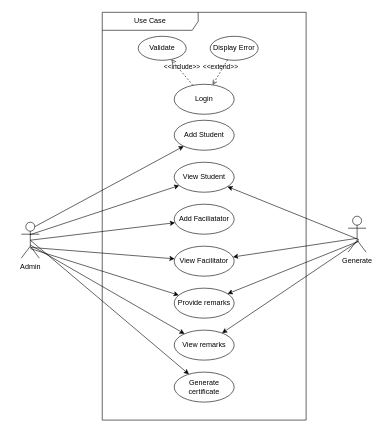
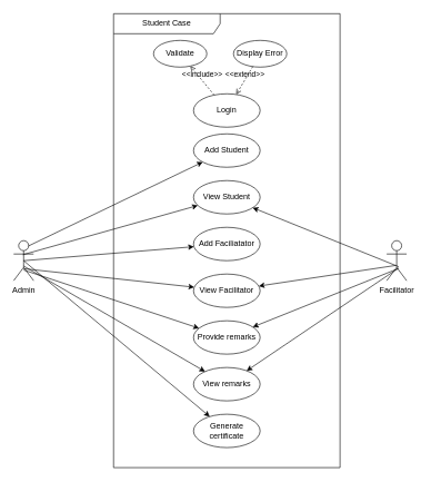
  <mxCell id="0" />
  <mxCell id="1" parent="0" />
  <mxCell id="2" style="rounded=0;orthogonalLoop=1;jettySize=auto;html=1;exitX=0.533;exitY=0.183;exitDx=0;exitDy=0;exitPerimeter=0;" parent="1" source="3" target="4" edge="1"><mxGeometry relative="1" as="geometry" /></mxCell>
- <mxCell id="3" value="Admin" style="shape=umlActor;verticalLabelPosition=bottom;verticalAlign=top;html=1;" parent="1" vertex="1"><mxGeometry x="35" y="370" width="30" height="60" as="geometry" /></mxCell>
+ <mxCell id="3" value="Admin" style="shape=umlActor;verticalLabelPosition=bottom;verticalAlign=top;html=1;" parent="1" vertex="1"><mxGeometry x="20" y="360" width="30" height="60" as="geometry" /></mxCell>
  <mxCell id="4" value="Add Student" style="ellipse;whiteSpace=wrap;html=1;" parent="1" vertex="1"><mxGeometry x="290" y="200" width="100" height="50" as="geometry" /></mxCell>
  <mxCell id="5" value="View Student" style="ellipse;whiteSpace=wrap;html=1;" parent="1" vertex="1"><mxGeometry x="290" y="270" width="100" height="50" as="geometry" /></mxCell>
  <mxCell id="6" value="Add Faciliatator" style="ellipse;whiteSpace=wrap;html=1;" parent="1" vertex="1"><mxGeometry x="290" y="340" width="100" height="50" as="geometry" /></mxCell>
  <mxCell id="7" value="View Facilitator" style="ellipse;whiteSpace=wrap;html=1;" parent="1" vertex="1"><mxGeometry x="290" y="410" width="100" height="50" as="geometry" /></mxCell>
  <mxCell id="8" value="Provide remarks" style="ellipse;whiteSpace=wrap;html=1;" parent="1" vertex="1"><mxGeometry x="290" y="480" width="100" height="50" as="geometry" /></mxCell>
  <mxCell id="9" value="View remarks" style="ellipse;whiteSpace=wrap;html=1;" parent="1" vertex="1"><mxGeometry x="290" y="550" width="100" height="50" as="geometry" /></mxCell>
  <mxCell id="10" value="Generate certificate" style="ellipse;whiteSpace=wrap;html=1;" parent="1" vertex="1"><mxGeometry x="290" y="620" width="100" height="50" as="geometry" /></mxCell>
  <mxCell id="11" style="rounded=0;orthogonalLoop=1;jettySize=auto;html=1;exitX=0.6;exitY=0.65;exitDx=0;exitDy=0;exitPerimeter=0;" parent="1" source="12" target="5" edge="1"><mxGeometry relative="1" as="geometry" /></mxCell>
- <mxCell id="12" value="Generate" style="shape=umlActor;verticalLabelPosition=bottom;verticalAlign=top;html=1;" parent="1" vertex="1"><mxGeometry x="580" y="360" width="30" height="60" as="geometry" /></mxCell>
+ <mxCell id="12" value="Facilitator" style="shape=umlActor;verticalLabelPosition=bottom;verticalAlign=top;html=1;" parent="1" vertex="1"><mxGeometry x="580" y="360" width="30" height="60" as="geometry" /></mxCell>
  <mxCell id="13" style="rounded=0;orthogonalLoop=1;jettySize=auto;html=1;exitX=0.467;exitY=0.35;exitDx=0;exitDy=0;exitPerimeter=0;" parent="1" source="3" target="5" edge="1"><mxGeometry relative="1" as="geometry"><mxPoint x="76" y="451" as="sourcePoint" /><mxPoint x="299" y="293" as="targetPoint" /></mxGeometry></mxCell>
  <mxCell id="14" style="rounded=0;orthogonalLoop=1;jettySize=auto;html=1;exitX=0.5;exitY=0.5;exitDx=0;exitDy=0;exitPerimeter=0;" parent="1" source="3" target="6" edge="1"><mxGeometry relative="1" as="geometry"><mxPoint x="86" y="461" as="sourcePoint" /><mxPoint x="309" y="303" as="targetPoint" /></mxGeometry></mxCell>
  <mxCell id="15" style="rounded=0;orthogonalLoop=1;jettySize=auto;html=1;exitX=0.5;exitY=0.7;exitDx=0;exitDy=0;exitPerimeter=0;" parent="1" source="3" target="7" edge="1"><mxGeometry relative="1" as="geometry"><mxPoint x="96" y="471" as="sourcePoint" /><mxPoint x="319" y="313" as="targetPoint" /></mxGeometry></mxCell>
  <mxCell id="16" style="rounded=0;orthogonalLoop=1;jettySize=auto;html=1;exitX=0.5;exitY=0.733;exitDx=0;exitDy=0;exitPerimeter=0;" parent="1" source="3" target="8" edge="1"><mxGeometry relative="1" as="geometry"><mxPoint x="106" y="481" as="sourcePoint" /><mxPoint x="329" y="323" as="targetPoint" /></mxGeometry></mxCell>
  <mxCell id="17" style="rounded=0;orthogonalLoop=1;jettySize=auto;html=1;exitX=0.5;exitY=0.633;exitDx=0;exitDy=0;exitPerimeter=0;" parent="1" source="3" target="9" edge="1"><mxGeometry relative="1" as="geometry"><mxPoint x="75" y="484" as="sourcePoint" /><mxPoint x="290" y="590" as="targetPoint" /></mxGeometry></mxCell>
  <mxCell id="18" style="rounded=0;orthogonalLoop=1;jettySize=auto;html=1;exitX=0.5;exitY=0.5;exitDx=0;exitDy=0;exitPerimeter=0;" parent="1" source="3" target="10" edge="1"><mxGeometry relative="1" as="geometry"><mxPoint x="75" y="478" as="sourcePoint" /><mxPoint x="305" y="675" as="targetPoint" /></mxGeometry></mxCell>
  <mxCell id="19" value="Login" style="ellipse;whiteSpace=wrap;html=1;" parent="1" vertex="1"><mxGeometry x="290" y="140" width="100" height="50" as="geometry" /></mxCell>
  <mxCell id="20" value="&amp;lt;&amp;lt;include&amp;gt;&amp;gt;" style="html=1;verticalAlign=bottom;labelBackgroundColor=none;endArrow=open;endFill=0;dashed=1;rounded=0;" parent="1" source="19" target="21" edge="1"><mxGeometry width="160" relative="1" as="geometry"><mxPoint x="200" y="80" as="sourcePoint" /><mxPoint x="360" y="80" as="targetPoint" /></mxGeometry></mxCell>
  <mxCell id="21" value="Validate" style="ellipse;whiteSpace=wrap;html=1;" parent="1" vertex="1"><mxGeometry x="230" y="60" width="80" height="40" as="geometry" /></mxCell>
  <mxCell id="22" value="Display Error" style="ellipse;whiteSpace=wrap;html=1;" parent="1" vertex="1"><mxGeometry x="350" y="60" width="80" height="40" as="geometry" /></mxCell>
  <mxCell id="23" value="&amp;lt;&amp;lt;extend&amp;gt;&amp;gt;" style="html=1;verticalAlign=bottom;labelBackgroundColor=none;endArrow=open;endFill=0;dashed=1;rounded=0;" parent="1" source="22" target="19" edge="1"><mxGeometry width="160" relative="1" as="geometry"><mxPoint x="330" y="260" as="sourcePoint" /><mxPoint x="490" y="260" as="targetPoint" /></mxGeometry></mxCell>
  <mxCell id="24" style="rounded=0;orthogonalLoop=1;jettySize=auto;html=1;exitX=0.467;exitY=0.617;exitDx=0;exitDy=0;exitPerimeter=0;" parent="1" source="12" target="7" edge="1"><mxGeometry relative="1" as="geometry"><mxPoint x="590" y="394" as="sourcePoint" /><mxPoint x="390" y="320" as="targetPoint" /></mxGeometry></mxCell>
  <mxCell id="25" style="rounded=0;orthogonalLoop=1;jettySize=auto;html=1;exitX=0.567;exitY=0.7;exitDx=0;exitDy=0;exitPerimeter=0;" parent="1" source="12" target="8" edge="1"><mxGeometry relative="1" as="geometry"><mxPoint x="600" y="404" as="sourcePoint" /><mxPoint x="400" y="330" as="targetPoint" /></mxGeometry></mxCell>
  <mxCell id="26" style="rounded=0;orthogonalLoop=1;jettySize=auto;html=1;exitX=0.6;exitY=0.683;exitDx=0;exitDy=0;exitPerimeter=0;" parent="1" source="12" target="9" edge="1"><mxGeometry relative="1" as="geometry"><mxPoint x="610" y="414" as="sourcePoint" /><mxPoint x="410" y="340" as="targetPoint" /></mxGeometry></mxCell>
- <mxCell id="27" value="Use Case" style="shape=umlFrame;whiteSpace=wrap;html=1;pointerEvents=0;recursiveResize=0;container=1;collapsible=0;width=160;" parent="1" vertex="1"><mxGeometry x="170" y="20" width="340" height="680" as="geometry" /></mxCell>
+ <mxCell id="27" value="Student Case" style="shape=umlFrame;whiteSpace=wrap;html=1;pointerEvents=0;recursiveResize=0;container=1;collapsible=0;width=160;" parent="1" vertex="1"><mxGeometry x="170" y="20" width="340" height="680" as="geometry" /></mxCell>
